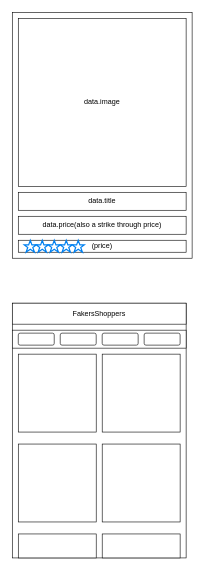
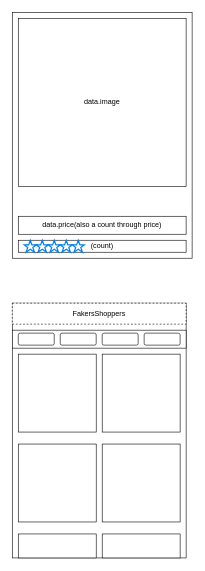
  <mxCell id="0" />
  <mxCell id="1" parent="0" />
  <mxCell id="2" value="" style="rounded=0;whiteSpace=wrap;html=1;" vertex="1" parent="1"><mxGeometry x="20" y="20" width="300" height="410" as="geometry" /></mxCell>
  <mxCell id="3" value="data.image" style="whiteSpace=wrap;html=1;aspect=fixed;" vertex="1" parent="1"><mxGeometry x="30" y="30" width="280" height="280" as="geometry" /></mxCell>
- <mxCell id="4" value="data.title" style="rounded=0;whiteSpace=wrap;html=1;" vertex="1" parent="1"><mxGeometry x="30" y="320" width="280" height="30" as="geometry" /></mxCell>
- <mxCell id="5" value="data.price(also a strike through price)" style="rounded=0;whiteSpace=wrap;html=1;" vertex="1" parent="1"><mxGeometry x="30" y="360" width="280" height="30" as="geometry" /></mxCell>
- <mxCell id="6" value="(price)" style="rounded=0;whiteSpace=wrap;html=1;" vertex="1" parent="1"><mxGeometry x="30" y="400" width="280" height="20" as="geometry" /></mxCell>
+ <mxCell id="5" value="data.price(also a count through price)" style="rounded=0;whiteSpace=wrap;html=1;" vertex="1" parent="1"><mxGeometry x="30" y="360" width="280" height="30" as="geometry" /></mxCell>
+ <mxCell id="6" value="(count)" style="rounded=0;whiteSpace=wrap;html=1;" vertex="1" parent="1"><mxGeometry x="30" y="400" width="280" height="20" as="geometry" /></mxCell>
  <mxCell id="7" value="" style="html=1;verticalLabelPosition=bottom;align=center;labelBackgroundColor=#ffffff;verticalAlign=top;strokeWidth=2;strokeColor=#0080F0;shadow=0;dashed=0;shape=mxgraph.ios7.icons.star;" vertex="1" parent="1"><mxGeometry x="40" y="400" width="20" height="20" as="geometry" /></mxCell>
  <mxCell id="8" value="" style="html=1;verticalLabelPosition=bottom;align=center;labelBackgroundColor=#ffffff;verticalAlign=top;strokeWidth=2;strokeColor=#0080F0;shadow=0;dashed=0;shape=mxgraph.ios7.icons.star;" vertex="1" parent="1"><mxGeometry x="60" y="400" width="20" height="20" as="geometry" /></mxCell>
  <mxCell id="9" value="" style="html=1;verticalLabelPosition=bottom;align=center;labelBackgroundColor=#ffffff;verticalAlign=top;strokeWidth=2;strokeColor=#0080F0;shadow=0;dashed=0;shape=mxgraph.ios7.icons.star;" vertex="1" parent="1"><mxGeometry x="80" y="400" width="20" height="20" as="geometry" /></mxCell>
  <mxCell id="10" value="" style="html=1;verticalLabelPosition=bottom;align=center;labelBackgroundColor=#ffffff;verticalAlign=top;strokeWidth=2;strokeColor=#0080F0;shadow=0;dashed=0;shape=mxgraph.ios7.icons.star;" vertex="1" parent="1"><mxGeometry x="100" y="400" width="20" height="20" as="geometry" /></mxCell>
  <mxCell id="11" value="" style="html=1;verticalLabelPosition=bottom;align=center;labelBackgroundColor=#ffffff;verticalAlign=top;strokeWidth=2;strokeColor=#0080F0;shadow=0;dashed=0;shape=mxgraph.ios7.icons.star;" vertex="1" parent="1"><mxGeometry x="120" y="400" width="20" height="20" as="geometry" /></mxCell>
  <mxCell id="12" value="" style="rounded=0;whiteSpace=wrap;html=1;" vertex="1" parent="1"><mxGeometry x="20" y="505" width="290" height="425" as="geometry" /></mxCell>
- <mxCell id="13" value="FakersShoppers" style="rounded=0;whiteSpace=wrap;html=1;" vertex="1" parent="1"><mxGeometry x="20" y="505" width="290" height="35" as="geometry" /></mxCell>
+ <mxCell id="13" value="FakersShoppers" style="rounded=0;whiteSpace=wrap;html=1;dashed=1;" vertex="1" parent="1"><mxGeometry x="20" y="505" width="290" height="35" as="geometry" /></mxCell>
  <mxCell id="14" value="" style="rounded=0;whiteSpace=wrap;html=1;" vertex="1" parent="1"><mxGeometry x="20" y="550" width="290" height="30" as="geometry" /></mxCell>
  <mxCell id="15" value="" style="rounded=1;whiteSpace=wrap;html=1;" vertex="1" parent="1"><mxGeometry x="30" y="555" width="60" height="20" as="geometry" /></mxCell>
  <mxCell id="16" value="" style="rounded=1;whiteSpace=wrap;html=1;" vertex="1" parent="1"><mxGeometry x="100" y="555" width="60" height="20" as="geometry" /></mxCell>
  <mxCell id="17" value="" style="rounded=1;whiteSpace=wrap;html=1;" vertex="1" parent="1"><mxGeometry x="170" y="555" width="60" height="20" as="geometry" /></mxCell>
  <mxCell id="18" value="" style="rounded=1;whiteSpace=wrap;html=1;" vertex="1" parent="1"><mxGeometry x="240" y="555" width="60" height="20" as="geometry" /></mxCell>
  <mxCell id="19" value="" style="whiteSpace=wrap;html=1;aspect=fixed;" vertex="1" parent="1"><mxGeometry x="30" y="590" width="130" height="130" as="geometry" /></mxCell>
  <mxCell id="20" value="" style="whiteSpace=wrap;html=1;aspect=fixed;" vertex="1" parent="1"><mxGeometry x="170" y="590" width="130" height="130" as="geometry" /></mxCell>
  <mxCell id="21" value="" style="whiteSpace=wrap;html=1;aspect=fixed;" vertex="1" parent="1"><mxGeometry x="30" y="740" width="130" height="130" as="geometry" /></mxCell>
  <mxCell id="22" value="" style="whiteSpace=wrap;html=1;aspect=fixed;" vertex="1" parent="1"><mxGeometry x="170" y="740" width="130" height="130" as="geometry" /></mxCell>
  <mxCell id="23" value="" style="rounded=0;whiteSpace=wrap;html=1;" vertex="1" parent="1"><mxGeometry x="30" y="890" width="130" height="40" as="geometry" /></mxCell>
  <mxCell id="24" value="" style="rounded=0;whiteSpace=wrap;html=1;" vertex="1" parent="1"><mxGeometry x="170" y="890" width="130" height="40" as="geometry" /></mxCell>
